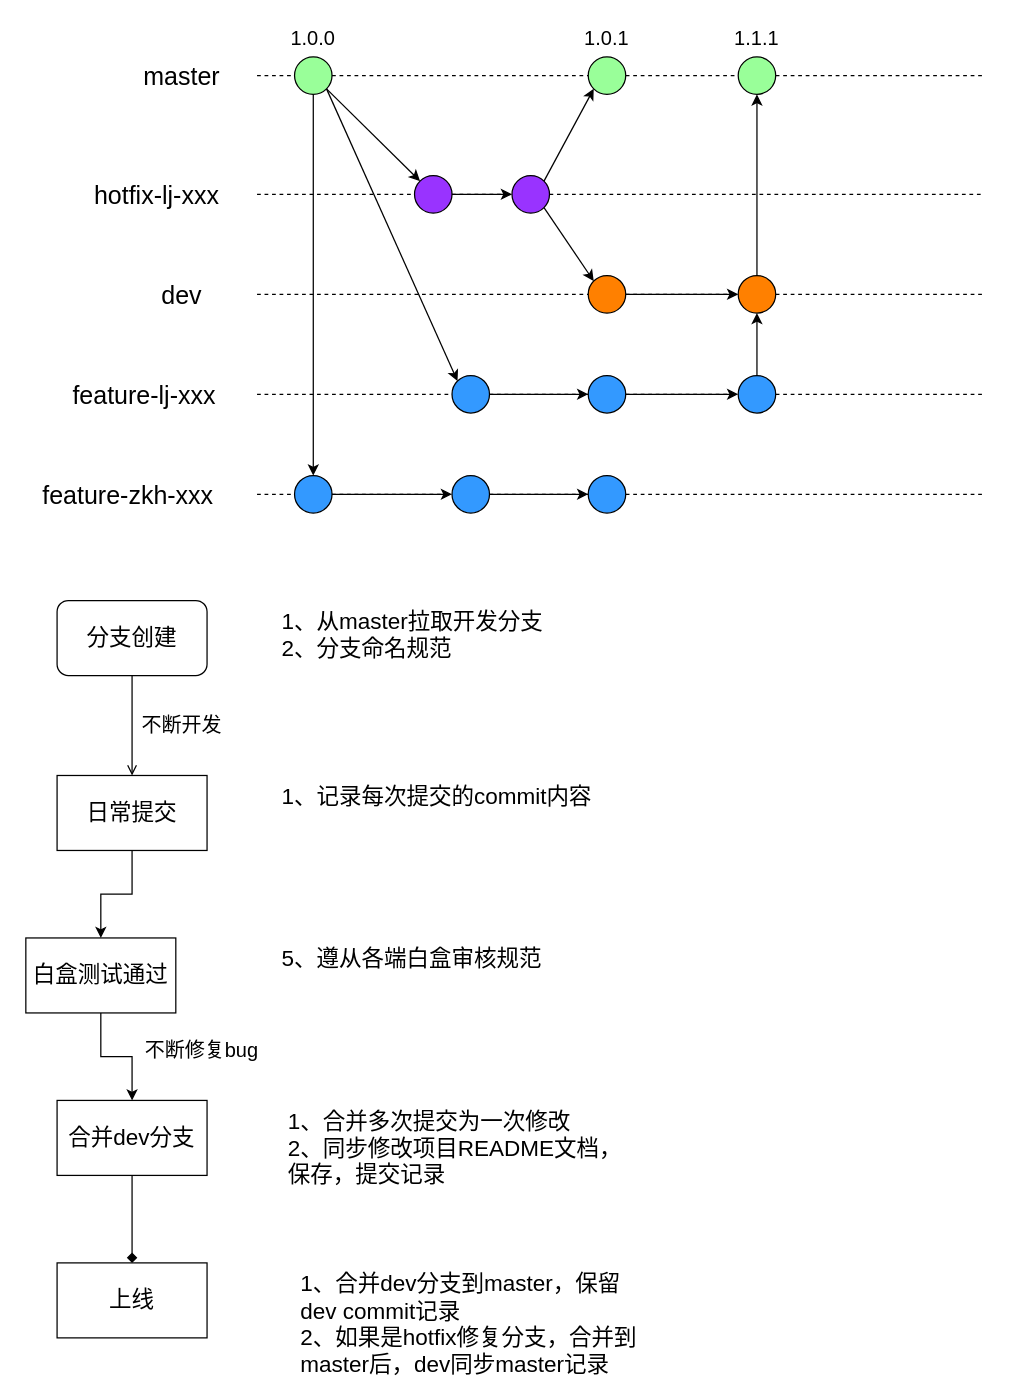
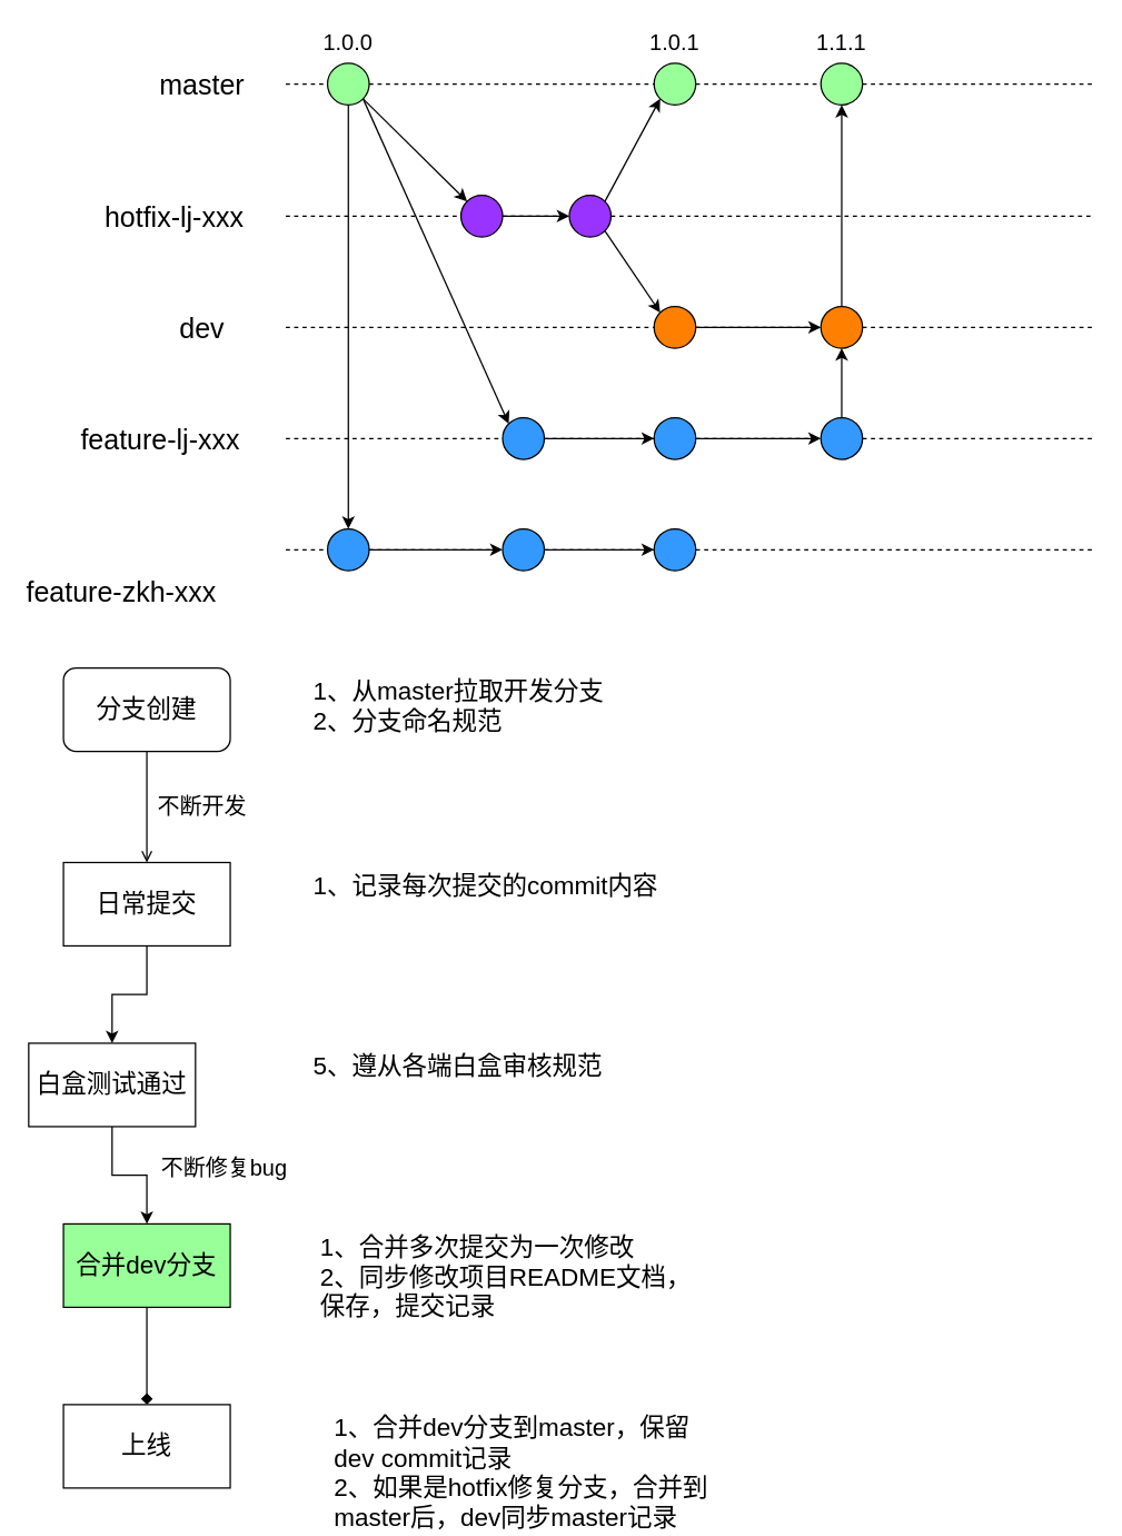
  <mxCell id="0" />
  <mxCell id="1" parent="0" />
  <mxCell id="2" value="master" style="text;html=1;strokeColor=none;fillColor=none;align=center;verticalAlign=middle;whiteSpace=wrap;rounded=0;fontSize=20;" parent="1" vertex="1"><mxGeometry x="125" y="50" width="40" height="20" as="geometry" /></mxCell>
  <mxCell id="3" value="" style="endArrow=none;dashed=1;html=1;fontSize=20;" parent="1" source="15" edge="1"><mxGeometry width="50" height="50" relative="1" as="geometry"><mxPoint x="205" y="60" as="sourcePoint" /><mxPoint x="785" y="60" as="targetPoint" /></mxGeometry></mxCell>
  <mxCell id="4" value="" style="ellipse;whiteSpace=wrap;html=1;fontSize=20;fontColor=#99FF99;fillColor=#99FF99;" parent="1" vertex="1"><mxGeometry x="235" y="45" width="30" height="30" as="geometry" /></mxCell>
  <mxCell id="5" value="" style="endArrow=none;dashed=1;html=1;fontSize=20;" parent="1" target="4" edge="1"><mxGeometry width="50" height="50" relative="1" as="geometry"><mxPoint x="205" y="60" as="sourcePoint" /><mxPoint x="785" y="60" as="targetPoint" /></mxGeometry></mxCell>
  <mxCell id="6" value="1.0.0" style="text;html=1;strokeColor=none;fillColor=none;align=center;verticalAlign=middle;whiteSpace=wrap;rounded=0;fontSize=16;" parent="1" vertex="1"><mxGeometry x="230" y="20" width="40" height="20" as="geometry" /></mxCell>
  <mxCell id="7" value="dev" style="text;html=1;strokeColor=none;fillColor=none;align=center;verticalAlign=middle;whiteSpace=wrap;rounded=0;fontSize=20;" parent="1" vertex="1"><mxGeometry x="125" y="225" width="40" height="20" as="geometry" /></mxCell>
  <mxCell id="8" value="" style="endArrow=none;dashed=1;html=1;fontSize=20;" parent="1" source="9" edge="1"><mxGeometry width="50" height="50" relative="1" as="geometry"><mxPoint x="205" y="235" as="sourcePoint" /><mxPoint x="785" y="235" as="targetPoint" /></mxGeometry></mxCell>
  <mxCell id="9" value="" style="ellipse;whiteSpace=wrap;html=1;fontSize=20;fontColor=#99FF99;fillColor=#FF8000;" parent="1" vertex="1"><mxGeometry x="590" y="220" width="30" height="30" as="geometry" /></mxCell>
  <mxCell id="10" value="" style="endArrow=none;dashed=1;html=1;fontSize=20;" parent="1" source="47" target="9" edge="1"><mxGeometry width="50" height="50" relative="1" as="geometry"><mxPoint x="300" y="235" as="sourcePoint" /><mxPoint x="880" y="235" as="targetPoint" /></mxGeometry></mxCell>
  <mxCell id="11" value="feature-lj-xxx" style="text;html=1;strokeColor=none;fillColor=none;align=center;verticalAlign=middle;whiteSpace=wrap;rounded=0;fontSize=20;" parent="1" vertex="1"><mxGeometry x="45" y="305" width="140" height="20" as="geometry" /></mxCell>
  <mxCell id="12" value="" style="endArrow=none;dashed=1;html=1;fontSize=20;" parent="1" source="21" edge="1"><mxGeometry width="50" height="50" relative="1" as="geometry"><mxPoint x="205" y="315" as="sourcePoint" /><mxPoint x="785" y="315" as="targetPoint" /></mxGeometry></mxCell>
  <mxCell id="13" value="" style="ellipse;whiteSpace=wrap;html=1;fontSize=20;fontColor=#99FF99;fillColor=#3399FF;" parent="1" vertex="1"><mxGeometry x="361" y="300" width="30" height="30" as="geometry" /></mxCell>
  <mxCell id="14" value="" style="endArrow=none;dashed=1;html=1;fontSize=20;" parent="1" target="13" edge="1"><mxGeometry width="50" height="50" relative="1" as="geometry"><mxPoint x="205" y="315" as="sourcePoint" /><mxPoint x="785" y="315" as="targetPoint" /></mxGeometry></mxCell>
  <mxCell id="15" value="" style="ellipse;whiteSpace=wrap;html=1;fontSize=20;fontColor=#99FF99;fillColor=#99FF99;" parent="1" vertex="1"><mxGeometry x="590" y="45" width="30" height="30" as="geometry" /></mxCell>
  <mxCell id="16" value="" style="endArrow=none;dashed=1;html=1;fontSize=20;" parent="1" source="43" target="15" edge="1"><mxGeometry width="50" height="50" relative="1" as="geometry"><mxPoint x="360" y="60" as="sourcePoint" /><mxPoint x="880" y="60" as="targetPoint" /></mxGeometry></mxCell>
  <mxCell id="17" value="1.1.1" style="text;html=1;strokeColor=none;fillColor=none;align=center;verticalAlign=middle;whiteSpace=wrap;rounded=0;fontSize=16;" parent="1" vertex="1"><mxGeometry x="585" y="20" width="40" height="20" as="geometry" /></mxCell>
  <mxCell id="18" value="" style="endArrow=classic;html=1;fontSize=16;fontColor=#000000;exitX=1;exitY=1;exitDx=0;exitDy=0;entryX=0;entryY=0;entryDx=0;entryDy=0;" parent="1" source="4" target="13" edge="1"><mxGeometry width="50" height="50" relative="1" as="geometry"><mxPoint x="614" y="160" as="sourcePoint" /><mxPoint x="664" y="110" as="targetPoint" /></mxGeometry></mxCell>
  <mxCell id="19" value="" style="ellipse;whiteSpace=wrap;html=1;fontSize=20;fontColor=#99FF99;fillColor=#3399FF;" parent="1" vertex="1"><mxGeometry x="470" y="300" width="30" height="30" as="geometry" /></mxCell>
  <mxCell id="20" value="" style="endArrow=none;dashed=1;html=1;fontSize=20;" parent="1" source="13" target="19" edge="1"><mxGeometry width="50" height="50" relative="1" as="geometry"><mxPoint x="391" y="315" as="sourcePoint" /><mxPoint x="911" y="315" as="targetPoint" /></mxGeometry></mxCell>
  <mxCell id="21" value="" style="ellipse;whiteSpace=wrap;html=1;fontSize=20;fontColor=#99FF99;fillColor=#3399FF;" parent="1" vertex="1"><mxGeometry x="590" y="300" width="30" height="30" as="geometry" /></mxCell>
  <mxCell id="22" value="" style="endArrow=none;dashed=1;html=1;fontSize=20;" parent="1" source="19" target="21" edge="1"><mxGeometry width="50" height="50" relative="1" as="geometry"><mxPoint x="500" y="315" as="sourcePoint" /><mxPoint x="950" y="315" as="targetPoint" /></mxGeometry></mxCell>
  <mxCell id="23" value="" style="endArrow=classic;html=1;fontSize=16;fontColor=#000000;exitX=1;exitY=0.5;exitDx=0;exitDy=0;entryX=0;entryY=0.5;entryDx=0;entryDy=0;" parent="1" source="13" target="19" edge="1"><mxGeometry width="50" height="50" relative="1" as="geometry"><mxPoint x="740" y="160" as="sourcePoint" /><mxPoint x="790" y="110" as="targetPoint" /></mxGeometry></mxCell>
  <mxCell id="24" value="" style="endArrow=classic;html=1;fontSize=16;fontColor=#000000;exitX=1;exitY=0.5;exitDx=0;exitDy=0;entryX=0;entryY=0.5;entryDx=0;entryDy=0;" parent="1" source="19" target="21" edge="1"><mxGeometry width="50" height="50" relative="1" as="geometry"><mxPoint x="779" y="160" as="sourcePoint" /><mxPoint x="829" y="110" as="targetPoint" /></mxGeometry></mxCell>
  <mxCell id="25" value="" style="endArrow=classic;html=1;fontSize=16;fontColor=#000000;exitX=0.5;exitY=0;exitDx=0;exitDy=0;entryX=0.5;entryY=1;entryDx=0;entryDy=0;" parent="1" source="21" target="9" edge="1"><mxGeometry width="50" height="50" relative="1" as="geometry"><mxPoint x="759" y="160" as="sourcePoint" /><mxPoint x="809" y="110" as="targetPoint" /></mxGeometry></mxCell>
  <mxCell id="26" value="" style="endArrow=classic;html=1;fontSize=16;fontColor=#000000;exitX=0.5;exitY=0;exitDx=0;exitDy=0;entryX=0.5;entryY=1;entryDx=0;entryDy=0;" parent="1" source="9" target="15" edge="1"><mxGeometry width="50" height="50" relative="1" as="geometry"><mxPoint x="829" y="160" as="sourcePoint" /><mxPoint x="879" y="110" as="targetPoint" /></mxGeometry></mxCell>
- <mxCell id="27" value="feature-zkh-xxx" style="text;html=1;strokeColor=none;fillColor=none;align=center;verticalAlign=middle;whiteSpace=wrap;rounded=0;fontSize=20;" parent="1" vertex="1"><mxGeometry x="32" y="385" width="140" height="20" as="geometry" /></mxCell>
+ <mxCell id="27" value="feature-zkh-xxx" style="text;html=1;strokeColor=none;fillColor=none;align=center;verticalAlign=middle;whiteSpace=wrap;rounded=0;fontSize=20;" parent="1" vertex="1"><mxGeometry x="17" y="415" width="140" height="20" as="geometry" /></mxCell>
  <mxCell id="28" value="" style="endArrow=none;dashed=1;html=1;fontSize=20;" parent="1" source="33" edge="1"><mxGeometry width="50" height="50" relative="1" as="geometry"><mxPoint x="205" y="395" as="sourcePoint" /><mxPoint x="785" y="395" as="targetPoint" /></mxGeometry></mxCell>
  <mxCell id="29" value="" style="ellipse;whiteSpace=wrap;html=1;fontSize=20;fontColor=#99FF99;fillColor=#3399FF;" parent="1" vertex="1"><mxGeometry x="235" y="380" width="30" height="30" as="geometry" /></mxCell>
  <mxCell id="30" value="" style="endArrow=none;dashed=1;html=1;fontSize=20;" parent="1" target="29" edge="1"><mxGeometry width="50" height="50" relative="1" as="geometry"><mxPoint x="205" y="395" as="sourcePoint" /><mxPoint x="785" y="395" as="targetPoint" /></mxGeometry></mxCell>
  <mxCell id="31" value="" style="ellipse;whiteSpace=wrap;html=1;fontSize=20;fontColor=#99FF99;fillColor=#3399FF;" parent="1" vertex="1"><mxGeometry x="361" y="380" width="30" height="30" as="geometry" /></mxCell>
  <mxCell id="32" value="" style="endArrow=none;dashed=1;html=1;fontSize=20;" parent="1" source="29" target="31" edge="1"><mxGeometry width="50" height="50" relative="1" as="geometry"><mxPoint x="265" y="395" as="sourcePoint" /><mxPoint x="785" y="395" as="targetPoint" /></mxGeometry></mxCell>
  <mxCell id="33" value="" style="ellipse;whiteSpace=wrap;html=1;fontSize=20;fontColor=#99FF99;fillColor=#3399FF;" parent="1" vertex="1"><mxGeometry x="470" y="380" width="30" height="30" as="geometry" /></mxCell>
  <mxCell id="34" value="" style="endArrow=none;dashed=1;html=1;fontSize=20;" parent="1" source="31" target="33" edge="1"><mxGeometry width="50" height="50" relative="1" as="geometry"><mxPoint x="391" y="395" as="sourcePoint" /><mxPoint x="841" y="395" as="targetPoint" /></mxGeometry></mxCell>
  <mxCell id="35" value="" style="endArrow=classic;html=1;fontSize=16;fontColor=#000000;exitX=1;exitY=0.5;exitDx=0;exitDy=0;entryX=0;entryY=0.5;entryDx=0;entryDy=0;" parent="1" source="29" target="31" edge="1"><mxGeometry width="50" height="50" relative="1" as="geometry"><mxPoint x="614" y="240" as="sourcePoint" /><mxPoint x="664" y="190" as="targetPoint" /></mxGeometry></mxCell>
  <mxCell id="36" value="" style="endArrow=classic;html=1;fontSize=16;fontColor=#000000;exitX=1;exitY=0.5;exitDx=0;exitDy=0;entryX=0;entryY=0.5;entryDx=0;entryDy=0;" parent="1" source="31" target="33" edge="1"><mxGeometry width="50" height="50" relative="1" as="geometry"><mxPoint x="670" y="240" as="sourcePoint" /><mxPoint x="720" y="190" as="targetPoint" /></mxGeometry></mxCell>
  <mxCell id="37" value="" style="endArrow=classic;html=1;fontSize=16;fontColor=#000000;exitX=0.5;exitY=1;exitDx=0;exitDy=0;entryX=0.5;entryY=0;entryDx=0;entryDy=0;" parent="1" source="4" target="29" edge="1"><mxGeometry width="50" height="50" relative="1" as="geometry"><mxPoint x="614" y="160" as="sourcePoint" /><mxPoint x="664" y="110" as="targetPoint" /></mxGeometry></mxCell>
  <mxCell id="38" value="hotfix-lj-xxx" style="text;html=1;strokeColor=none;fillColor=none;align=center;verticalAlign=middle;whiteSpace=wrap;rounded=0;fontSize=20;" parent="1" vertex="1"><mxGeometry x="65" y="145" width="120" height="20" as="geometry" /></mxCell>
  <mxCell id="39" value="" style="endArrow=none;dashed=1;html=1;fontSize=20;" parent="1" source="40" edge="1"><mxGeometry width="50" height="50" relative="1" as="geometry"><mxPoint x="205" y="155" as="sourcePoint" /><mxPoint x="785" y="155" as="targetPoint" /></mxGeometry></mxCell>
  <mxCell id="40" value="" style="ellipse;whiteSpace=wrap;html=1;fontSize=20;fontColor=#99FF99;fillColor=#9933FF;" parent="1" vertex="1"><mxGeometry x="409" y="140" width="30" height="30" as="geometry" /></mxCell>
  <mxCell id="41" value="" style="endArrow=none;dashed=1;html=1;fontSize=20;" parent="1" source="51" target="40" edge="1"><mxGeometry width="50" height="50" relative="1" as="geometry"><mxPoint x="205" y="155" as="sourcePoint" /><mxPoint x="785" y="155" as="targetPoint" /></mxGeometry></mxCell>
  <mxCell id="42" value="" style="endArrow=classic;html=1;fontSize=16;fontColor=#000000;exitX=1;exitY=1;exitDx=0;exitDy=0;entryX=0;entryY=0;entryDx=0;entryDy=0;" parent="1" source="4" target="51" edge="1"><mxGeometry width="50" height="50" relative="1" as="geometry"><mxPoint x="605" y="140" as="sourcePoint" /><mxPoint x="365" y="110" as="targetPoint" /></mxGeometry></mxCell>
  <mxCell id="43" value="" style="ellipse;whiteSpace=wrap;html=1;fontSize=20;fontColor=#99FF99;fillColor=#99FF99;" parent="1" vertex="1"><mxGeometry x="470" y="45" width="30" height="30" as="geometry" /></mxCell>
  <mxCell id="44" value="" style="endArrow=none;dashed=1;html=1;fontSize=20;" parent="1" source="4" target="43" edge="1"><mxGeometry width="50" height="50" relative="1" as="geometry"><mxPoint x="265" y="60" as="sourcePoint" /><mxPoint x="445" y="60" as="targetPoint" /></mxGeometry></mxCell>
  <mxCell id="45" value="1.0.1" style="text;html=1;strokeColor=none;fillColor=none;align=center;verticalAlign=middle;whiteSpace=wrap;rounded=0;fontSize=16;" parent="1" vertex="1"><mxGeometry x="465" y="20" width="40" height="20" as="geometry" /></mxCell>
  <mxCell id="46" value="" style="endArrow=classic;html=1;fontSize=16;fontColor=#000000;exitX=1;exitY=0;exitDx=0;exitDy=0;entryX=0;entryY=1;entryDx=0;entryDy=0;" parent="1" source="40" target="43" edge="1"><mxGeometry width="50" height="50" relative="1" as="geometry"><mxPoint x="661" y="140" as="sourcePoint" /><mxPoint x="711" y="90" as="targetPoint" /></mxGeometry></mxCell>
  <mxCell id="47" value="" style="ellipse;whiteSpace=wrap;html=1;fontSize=20;fontColor=#99FF99;fillColor=#FF8000;" parent="1" vertex="1"><mxGeometry x="470" y="220" width="30" height="30" as="geometry" /></mxCell>
  <mxCell id="48" value="" style="endArrow=none;dashed=1;html=1;fontSize=20;" parent="1" target="47" edge="1"><mxGeometry width="50" height="50" relative="1" as="geometry"><mxPoint x="205" y="235" as="sourcePoint" /><mxPoint x="445" y="235" as="targetPoint" /></mxGeometry></mxCell>
  <mxCell id="49" value="" style="endArrow=classic;html=1;fontSize=16;fontColor=#000000;exitX=1;exitY=1;exitDx=0;exitDy=0;entryX=0;entryY=0;entryDx=0;entryDy=0;" parent="1" source="40" target="47" edge="1"><mxGeometry width="50" height="50" relative="1" as="geometry"><mxPoint x="661" y="140" as="sourcePoint" /><mxPoint x="711" y="90" as="targetPoint" /></mxGeometry></mxCell>
  <mxCell id="50" value="" style="endArrow=classic;html=1;fontSize=16;fontColor=#000000;exitX=1;exitY=0.5;exitDx=0;exitDy=0;entryX=0;entryY=0.5;entryDx=0;entryDy=0;" parent="1" source="47" target="9" edge="1"><mxGeometry width="50" height="50" relative="1" as="geometry"><mxPoint x="700" y="140" as="sourcePoint" /><mxPoint x="750" y="90" as="targetPoint" /></mxGeometry></mxCell>
  <mxCell id="51" value="" style="ellipse;whiteSpace=wrap;html=1;fontSize=20;fontColor=#99FF99;fillColor=#9933FF;" parent="1" vertex="1"><mxGeometry x="331" y="140" width="30" height="30" as="geometry" /></mxCell>
  <mxCell id="52" value="" style="endArrow=none;dashed=1;html=1;fontSize=20;" parent="1" target="51" edge="1"><mxGeometry width="50" height="50" relative="1" as="geometry"><mxPoint x="205" y="155" as="sourcePoint" /><mxPoint x="409" y="155" as="targetPoint" /></mxGeometry></mxCell>
  <mxCell id="53" value="" style="endArrow=classic;html=1;fontSize=16;fontColor=#000000;exitX=1;exitY=0.5;exitDx=0;exitDy=0;entryX=0;entryY=0.5;entryDx=0;entryDy=0;" parent="1" source="51" target="40" edge="1"><mxGeometry width="50" height="50" relative="1" as="geometry"><mxPoint x="568" y="360" as="sourcePoint" /><mxPoint x="618" y="310" as="targetPoint" /></mxGeometry></mxCell>
  <mxCell id="54" style="edgeStyle=orthogonalEdgeStyle;rounded=0;orthogonalLoop=1;jettySize=auto;html=1;exitX=0.5;exitY=1;exitDx=0;exitDy=0;entryX=0.5;entryY=0;entryDx=0;entryDy=0;fontSize=18;endArrow=open;" parent="1" source="55" target="60" edge="1"><mxGeometry relative="1" as="geometry" /></mxCell>
  <mxCell id="55" value="&lt;font style=&quot;font-size: 18px&quot;&gt;分支创建&lt;/font&gt;" style="rounded=1;whiteSpace=wrap;html=1;" parent="1" vertex="1"><mxGeometry x="45" y="480" width="120" height="60" as="geometry" /></mxCell>
  <mxCell id="56" value="" style="edgeStyle=orthogonalEdgeStyle;rounded=0;orthogonalLoop=1;jettySize=auto;html=1;fontSize=18;endArrow=diamond;" parent="1" source="57" target="58" edge="1"><mxGeometry relative="1" as="geometry" /></mxCell>
- <mxCell id="57" value="合并dev分支" style="rounded=0;whiteSpace=wrap;html=1;fontSize=18;" parent="1" vertex="1"><mxGeometry x="45" y="880" width="120" height="60" as="geometry" /></mxCell>
+ <mxCell id="57" value="合并dev分支" style="rounded=0;whiteSpace=wrap;html=1;fontSize=18;fillColor=#99ff99;" parent="1" vertex="1"><mxGeometry x="45" y="880" width="120" height="60" as="geometry" /></mxCell>
  <mxCell id="58" value="上线" style="rounded=0;whiteSpace=wrap;html=1;fontSize=18;" parent="1" vertex="1"><mxGeometry x="45" y="1010" width="120" height="60" as="geometry" /></mxCell>
  <mxCell id="59" value="" style="edgeStyle=orthogonalEdgeStyle;rounded=0;orthogonalLoop=1;jettySize=auto;html=1;fontSize=18;" parent="1" source="60" target="62" edge="1"><mxGeometry relative="1" as="geometry" /></mxCell>
  <mxCell id="60" value="日常提交" style="rounded=0;whiteSpace=wrap;html=1;fontSize=18;" parent="1" vertex="1"><mxGeometry x="45" y="620" width="120" height="60" as="geometry" /></mxCell>
  <mxCell id="61" value="" style="edgeStyle=orthogonalEdgeStyle;rounded=0;orthogonalLoop=1;jettySize=auto;html=1;fontSize=18;" parent="1" source="62" target="57" edge="1"><mxGeometry relative="1" as="geometry" /></mxCell>
  <mxCell id="62" value="白盒测试通过" style="rounded=0;whiteSpace=wrap;html=1;fontSize=18;" parent="1" vertex="1"><mxGeometry x="20" y="750" width="120" height="60" as="geometry" /></mxCell>
  <mxCell id="63" value="1、从master拉取开发分支&lt;br&gt;2、分支命名规范" style="text;html=1;strokeColor=none;fillColor=none;align=left;verticalAlign=top;whiteSpace=wrap;rounded=0;fontSize=18;" parent="1" vertex="1"><mxGeometry x="223" y="480" width="277" height="60" as="geometry" /></mxCell>
  <mxCell id="64" value="1、记录每次提交的commit内容" style="text;html=1;strokeColor=none;fillColor=none;align=left;verticalAlign=top;whiteSpace=wrap;rounded=0;fontSize=18;" parent="1" vertex="1"><mxGeometry x="223" y="620" width="277" height="60" as="geometry" /></mxCell>
  <mxCell id="65" value="5、遵从各端白盒审核规范" style="text;html=1;strokeColor=none;fillColor=none;align=left;verticalAlign=top;whiteSpace=wrap;rounded=0;fontSize=18;" parent="1" vertex="1"><mxGeometry x="223" y="750" width="277" height="60" as="geometry" /></mxCell>
  <mxCell id="66" value="1、合并多次提交为一次修改&lt;br&gt;2、同步修改项目README文档，保存，提交记录" style="text;html=1;strokeColor=none;fillColor=none;align=left;verticalAlign=top;whiteSpace=wrap;rounded=0;fontSize=18;" parent="1" vertex="1"><mxGeometry x="228" y="880" width="277" height="60" as="geometry" /></mxCell>
  <mxCell id="67" value="1、合并dev分支到master，保留dev commit记录&lt;br&gt;2、如果是hotfix修复分支，合并到master后，dev同步master记录" style="text;html=1;strokeColor=none;fillColor=none;align=left;verticalAlign=top;whiteSpace=wrap;rounded=0;fontSize=18;" parent="1" vertex="1"><mxGeometry x="237.5" y="1010" width="277" height="60" as="geometry" /></mxCell>
  <mxCell id="68" value="不断开发" style="text;html=1;strokeColor=none;fillColor=none;align=center;verticalAlign=middle;whiteSpace=wrap;rounded=0;fontSize=16;" vertex="1" parent="1"><mxGeometry x="110" y="570" width="70" height="20" as="geometry" /></mxCell>
  <mxCell id="69" value="不断修复bug" style="text;html=1;strokeColor=none;fillColor=none;align=center;verticalAlign=middle;whiteSpace=wrap;rounded=0;fontSize=16;" vertex="1" parent="1"><mxGeometry x="110" y="830" width="102" height="20" as="geometry" /></mxCell>
